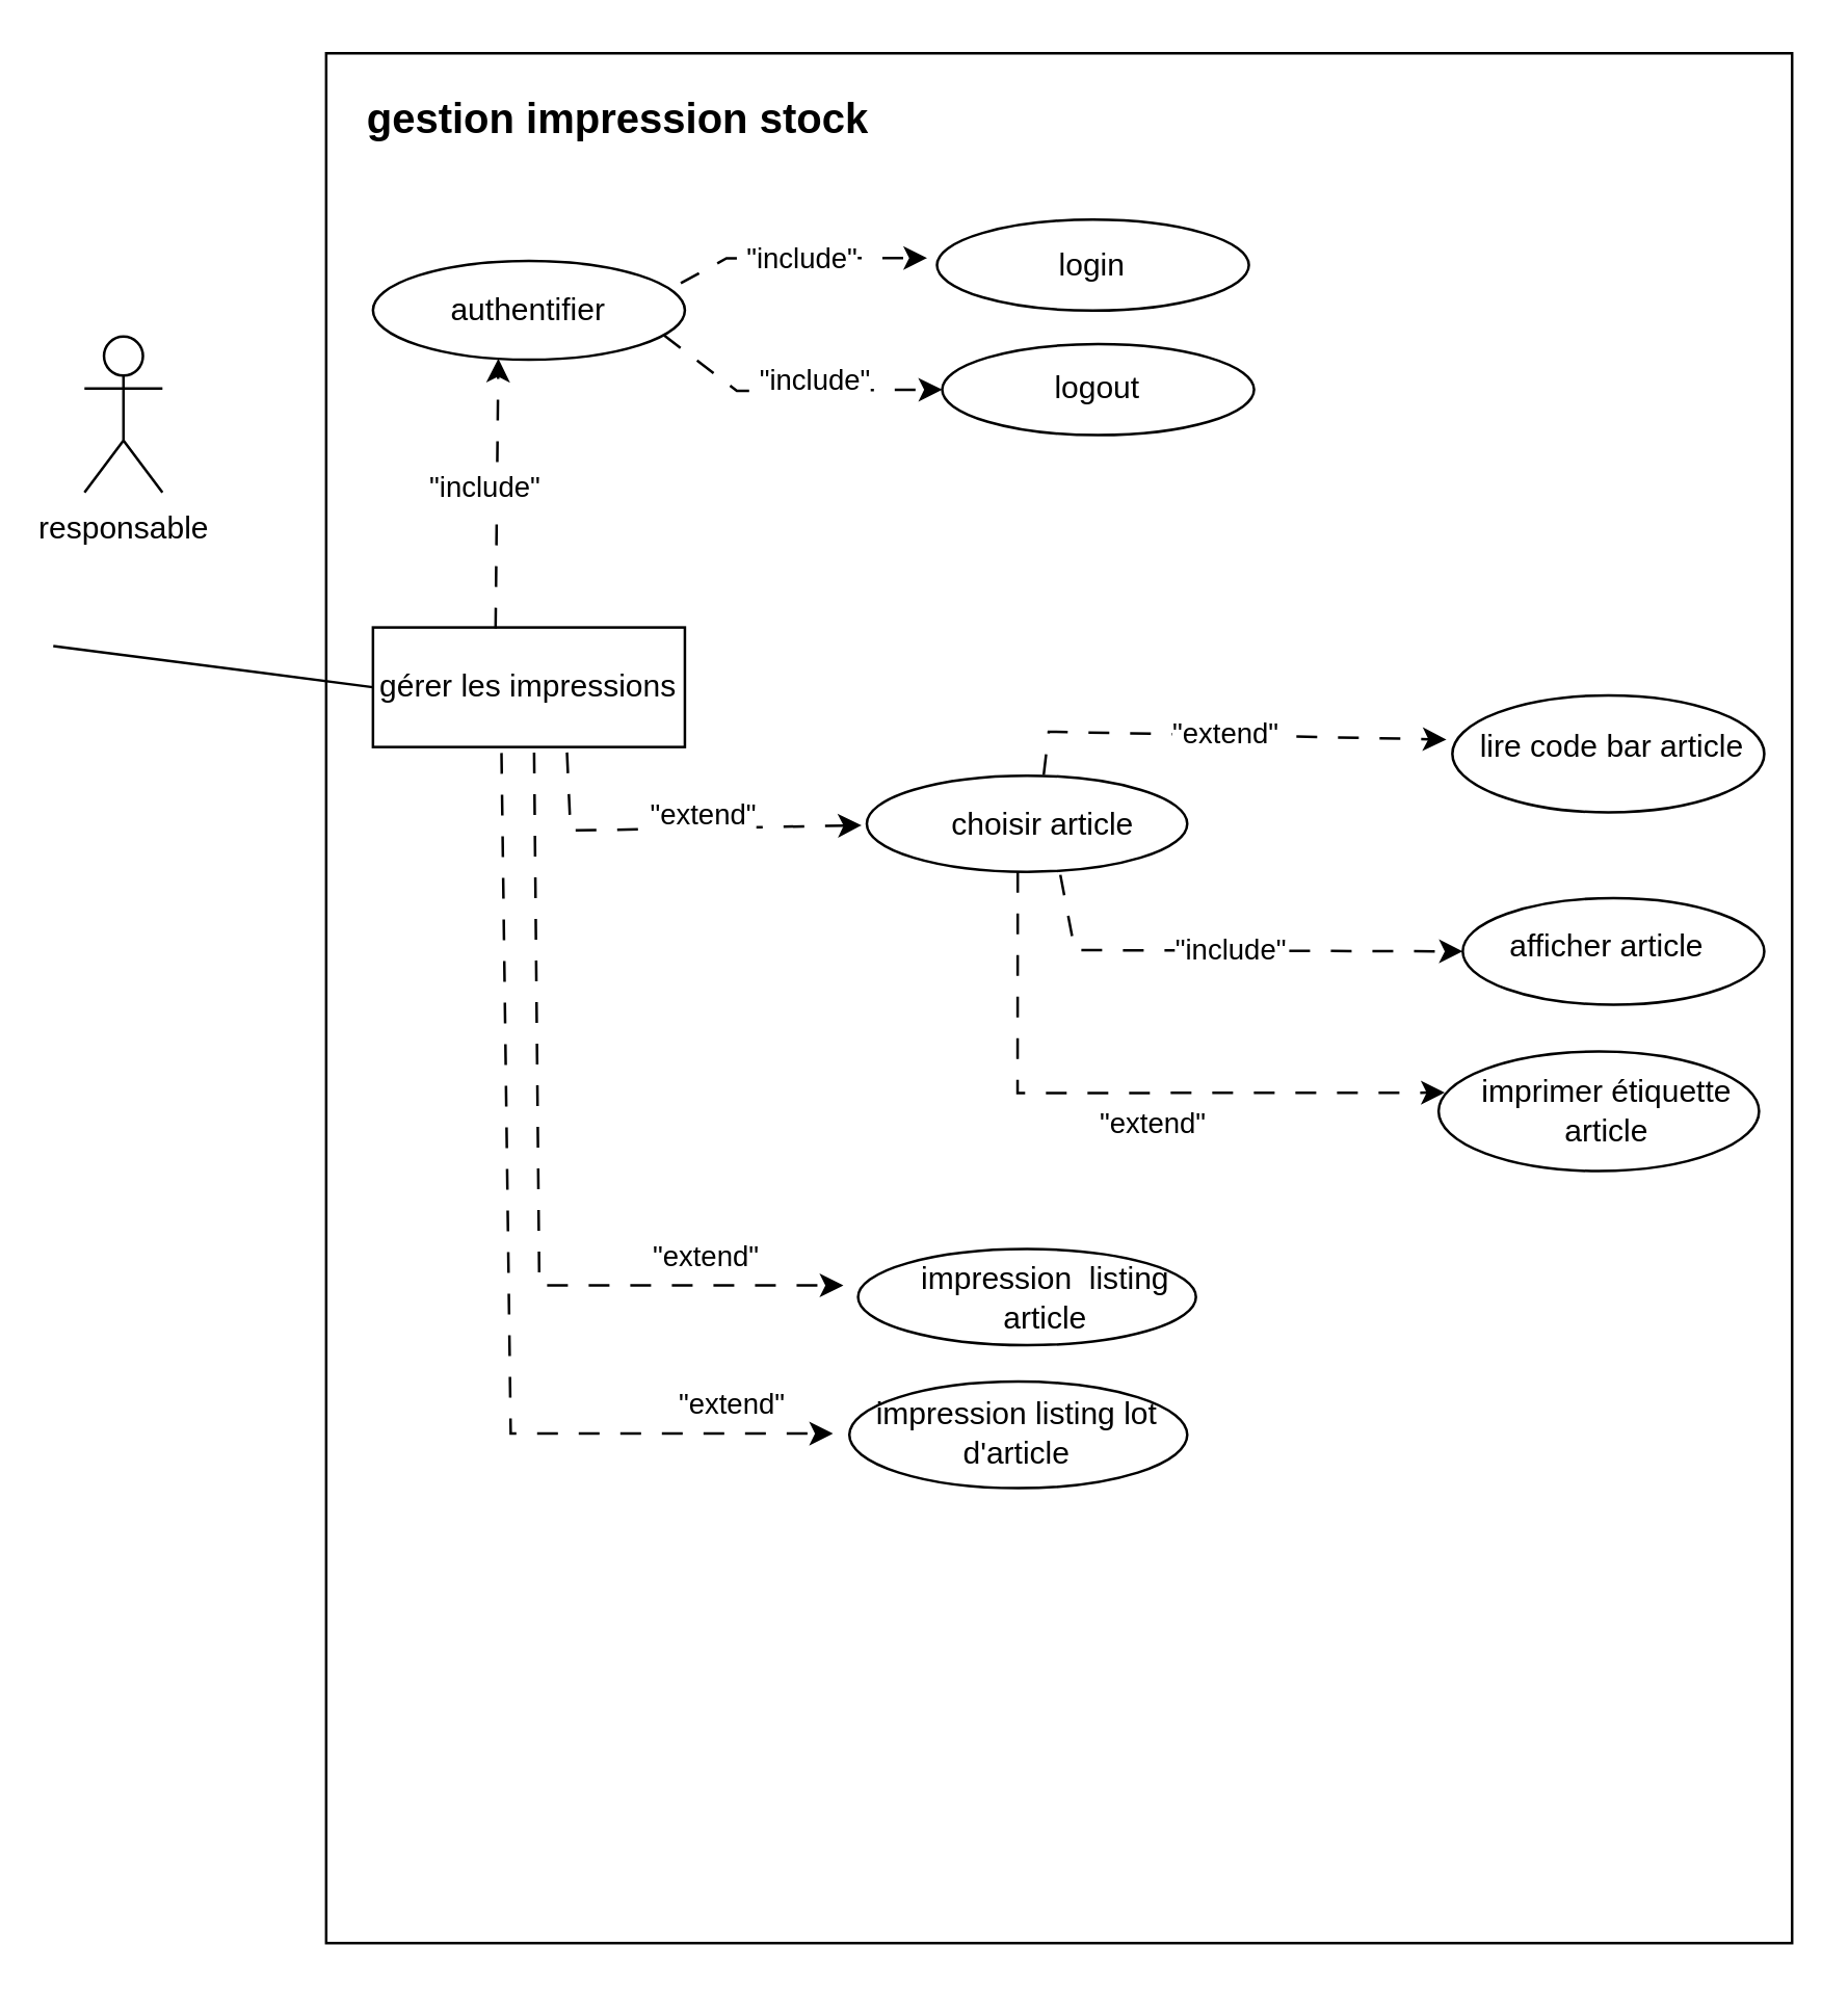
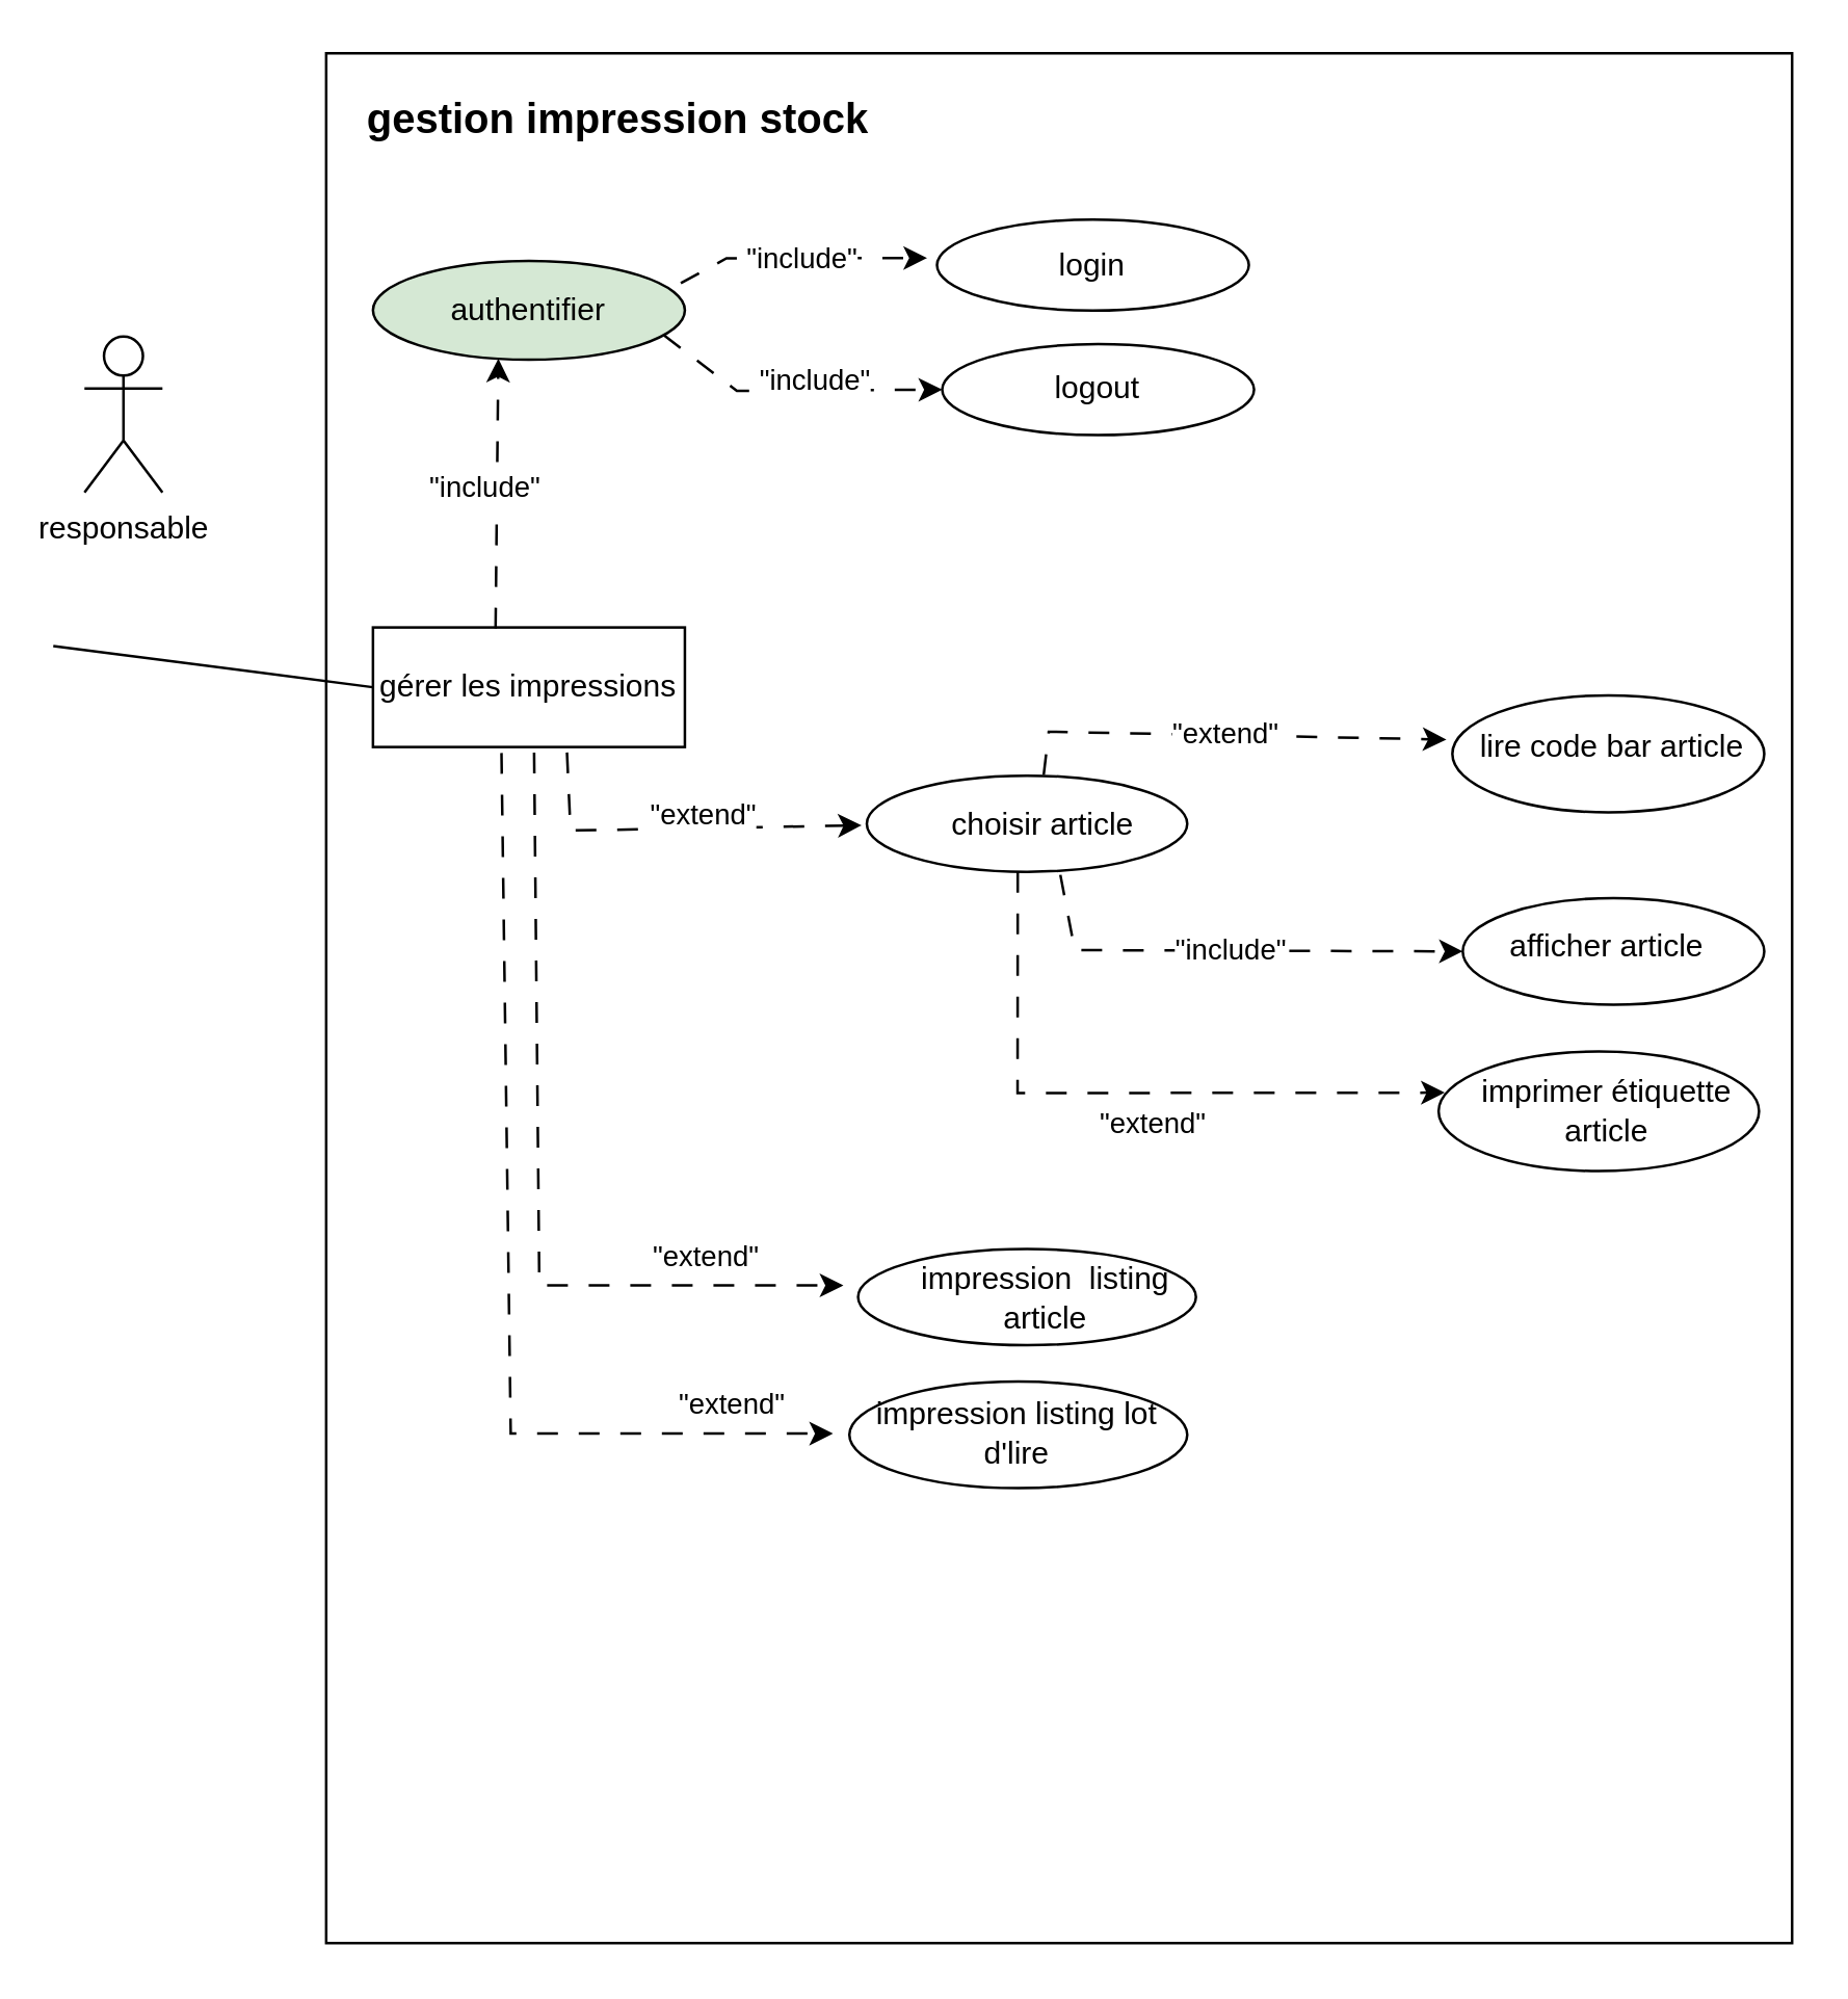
  <mxCell id="0" />
  <mxCell id="1" parent="0" />
  <mxCell id="2" value="" style="rounded=0;whiteSpace=wrap;html=1;movable=1;resizable=1;rotatable=1;deletable=1;editable=1;locked=0;connectable=1;" parent="1" vertex="1"><mxGeometry x="125" y="20" width="564" height="727" as="geometry" /></mxCell>
  <mxCell id="3" value="responsable" style="shape=umlActor;verticalLabelPosition=bottom;verticalAlign=top;html=1;" parent="1" vertex="1"><mxGeometry x="32" y="129" width="30" height="60" as="geometry" /></mxCell>
  <mxCell id="4" value="" style="endArrow=none;html=1;rounded=0;endFill=0;entryX=0;entryY=0.5;entryDx=0;entryDy=0;" parent="1" target="27" edge="1"><mxGeometry width="50" height="50" relative="1" as="geometry"><mxPoint x="20" y="248" as="sourcePoint" /><mxPoint x="213.2" y="115.25" as="targetPoint" /></mxGeometry></mxCell>
  <mxCell id="5" value="gestion impression stock" style="text;html=1;align=center;verticalAlign=middle;whiteSpace=wrap;rounded=0;fontSize=16;fontStyle=1" parent="1" vertex="1"><mxGeometry x="128" y="30" width="219" height="30" as="geometry" /></mxCell>
  <mxCell id="6" value="" style="group" parent="1" vertex="1" connectable="0"><mxGeometry x="143" y="84" width="535.29" height="488" as="geometry" /></mxCell>
  <mxCell id="7" value="" style="shape=ellipse;container=1;horizontal=1;horizontalStack=0;resizeParent=1;resizeParentMax=0;resizeLast=0;html=1;dashed=0;collapsible=0;" parent="6" vertex="1"><mxGeometry x="415.29" y="183" width="120" height="45" as="geometry" /></mxCell>
  <mxCell id="8" value="lire code bar article" style="html=1;strokeColor=none;fillColor=none;align=center;verticalAlign=middle;rotatable=0;whiteSpace=wrap;" parent="7" vertex="1"><mxGeometry x="2" y="14.001" width="120" height="11.25" as="geometry" /></mxCell>
  <mxCell id="9" value="" style="shape=ellipse;container=1;horizontal=1;horizontalStack=0;resizeParent=1;resizeParentMax=0;resizeLast=0;html=1;dashed=0;collapsible=0;" parent="6" vertex="1"><mxGeometry x="419.29" y="261" width="116" height="41" as="geometry" /></mxCell>
  <mxCell id="10" value="afficher article" style="html=1;strokeColor=none;fillColor=none;align=center;verticalAlign=middle;rotatable=0;whiteSpace=wrap;" parent="9" vertex="1"><mxGeometry x="-2" y="13.667" width="116" height="10.25" as="geometry" /></mxCell>
  <mxCell id="11" value="" style="shape=ellipse;container=1;horizontal=1;horizontalStack=0;resizeParent=1;resizeParentMax=0;resizeLast=0;html=1;dashed=0;collapsible=0;" parent="6" vertex="1"><mxGeometry x="186.64" y="396" width="130" height="37" as="geometry" /></mxCell>
  <mxCell id="12" value="impression&amp;nbsp; listing article" style="html=1;strokeColor=none;fillColor=none;align=center;verticalAlign=middle;rotatable=0;whiteSpace=wrap;" parent="11" vertex="1"><mxGeometry x="7" y="14.44" width="130" height="8.12" as="geometry" /></mxCell>
  <mxCell id="13" value="&quot;extend&quot;" style="endArrow=classic;html=1;rounded=0;endFill=1;dashed=1;dashPattern=8 8;exitX=0.552;exitY=-0.008;exitDx=0;exitDy=0;exitPerimeter=0;" parent="6" source="30" edge="1"><mxGeometry width="50" height="50" relative="1" as="geometry"><mxPoint x="-127" y="203" as="sourcePoint" /><mxPoint x="413" y="200" as="targetPoint" /><Array as="points"><mxPoint x="260" y="197" /></Array></mxGeometry></mxCell>
  <mxCell id="14" value="&quot;include&quot;" style="endArrow=classic;html=1;rounded=0;entryX=0;entryY=0.5;entryDx=0;entryDy=0;endFill=1;dashed=1;dashPattern=8 8;exitX=0.604;exitY=1.032;exitDx=0;exitDy=0;exitPerimeter=0;" parent="6" source="30" target="9" edge="1"><mxGeometry width="50" height="50" relative="1" as="geometry"><mxPoint x="-367" y="114" as="sourcePoint" /><mxPoint x="-43" y="434" as="targetPoint" /><Array as="points"><mxPoint x="270" y="281" /></Array></mxGeometry></mxCell>
  <mxCell id="15" value="" style="shape=ellipse;container=1;horizontal=1;horizontalStack=0;resizeParent=1;resizeParentMax=0;resizeLast=0;html=1;dashed=0;collapsible=0;" parent="6" vertex="1"><mxGeometry x="183.29" y="447" width="130" height="41" as="geometry" /></mxCell>
- <mxCell id="16" value="impression listing lot d'article" style="html=1;strokeColor=none;fillColor=none;align=center;verticalAlign=middle;rotatable=0;whiteSpace=wrap;" parent="15" vertex="1"><mxGeometry y="15.373" width="130" height="10.25" as="geometry" /></mxCell>
+ <mxCell id="16" value="impression listing lot d'lire" style="html=1;strokeColor=none;fillColor=none;align=center;verticalAlign=middle;rotatable=0;whiteSpace=wrap;" parent="15" vertex="1"><mxGeometry y="15.373" width="130" height="10.25" as="geometry" /></mxCell>
  <mxCell id="17" value="&quot;extend&quot;" style="endArrow=classic;html=1;rounded=0;endFill=1;dashed=1;dashPattern=8 8;" parent="6" edge="1"><mxGeometry x="0.671" y="11" width="50" height="50" relative="1" as="geometry"><mxPoint x="62" y="205" as="sourcePoint" /><mxPoint x="181" y="410" as="targetPoint" /><Array as="points"><mxPoint x="64" y="410" /></Array><mxPoint as="offset" /></mxGeometry></mxCell>
  <mxCell id="18" value="&quot;extend&quot;" style="endArrow=classic;html=1;rounded=0;endFill=1;exitX=0.412;exitY=1.05;exitDx=0;exitDy=0;exitPerimeter=0;dashed=1;dashPattern=8 8;" parent="6" source="27" edge="1"><mxGeometry x="0.799" y="11" width="50" height="50" relative="1" as="geometry"><mxPoint x="-78.71" y="116.875" as="sourcePoint" /><mxPoint x="177" y="467" as="targetPoint" /><Array as="points"><mxPoint x="53" y="467" /></Array><mxPoint as="offset" /></mxGeometry></mxCell>
  <mxCell id="19" value="" style="shape=ellipse;container=1;horizontal=1;horizontalStack=0;resizeParent=1;resizeParentMax=0;resizeLast=0;html=1;dashed=0;collapsible=0;" parent="6" vertex="1"><mxGeometry x="219" y="47.875" width="120" height="35" as="geometry" /></mxCell>
  <mxCell id="20" value="logout" style="html=1;strokeColor=none;fillColor=none;align=center;verticalAlign=middle;rotatable=0;whiteSpace=wrap;" parent="19" vertex="1"><mxGeometry y="13.125" width="120" height="8.75" as="geometry" /></mxCell>
  <mxCell id="21" value="" style="endArrow=classic;html=1;rounded=0;entryX=0;entryY=1;entryDx=0;entryDy=0;endFill=1;dashed=1;dashPattern=8 8;exitX=0.987;exitY=0.226;exitDx=0;exitDy=0;exitPerimeter=0;" parent="6" source="34" edge="1"><mxGeometry width="50" height="50" relative="1" as="geometry"><mxPoint x="-95" y="68.875" as="sourcePoint" /><mxPoint x="213.2" y="14.75" as="targetPoint" /><Array as="points"><mxPoint x="136" y="14.875" /></Array></mxGeometry></mxCell>
  <mxCell id="22" value="&quot;include&quot;" style="edgeLabel;html=1;align=center;verticalAlign=middle;resizable=0;points=[];" parent="21" vertex="1" connectable="0"><mxGeometry x="0.013" relative="1" as="geometry"><mxPoint as="offset" /></mxGeometry></mxCell>
  <mxCell id="23" value="" style="endArrow=classic;html=1;rounded=0;entryX=0;entryY=0.5;entryDx=0;entryDy=0;endFill=1;dashed=1;dashPattern=8 8;exitX=0.933;exitY=0.753;exitDx=0;exitDy=0;exitPerimeter=0;" parent="6" source="34" target="20" edge="1"><mxGeometry width="50" height="50" relative="1" as="geometry"><mxPoint x="98" y="84.875" as="sourcePoint" /><mxPoint x="235" y="126.875" as="targetPoint" /><Array as="points"><mxPoint x="140" y="65.875" /></Array></mxGeometry></mxCell>
  <mxCell id="24" value="&quot;include&quot;" style="edgeLabel;html=1;align=center;verticalAlign=middle;resizable=0;points=[];" parent="23" vertex="1" connectable="0"><mxGeometry x="-0.095" y="2" relative="1" as="geometry"><mxPoint x="13" y="-2" as="offset" /></mxGeometry></mxCell>
  <mxCell id="25" value="" style="shape=ellipse;container=1;horizontal=1;horizontalStack=0;resizeParent=1;resizeParentMax=0;resizeLast=0;html=1;dashed=0;collapsible=0;" parent="6" vertex="1"><mxGeometry x="410.0" y="320.005" width="123.29" height="46" as="geometry" /></mxCell>
  <mxCell id="26" value="imprimer étiquette article" style="html=1;strokeColor=none;fillColor=none;align=center;verticalAlign=middle;rotatable=0;whiteSpace=wrap;" parent="25" vertex="1"><mxGeometry x="11" y="17.25" width="108.29" height="11.5" as="geometry" /></mxCell>
  <mxCell id="27" value="gérer les impressions" style="whiteSpace=wrap;html=1;rounded=0;" parent="6" vertex="1"><mxGeometry y="156.875" width="120" height="46" as="geometry" /></mxCell>
  <mxCell id="28" value="" style="endArrow=classic;html=1;rounded=0;dashed=1;dashPattern=8 8;exitX=0.471;exitY=1.001;exitDx=0;exitDy=0;exitPerimeter=0;entryX=0.019;entryY=0.344;entryDx=0;entryDy=0;entryPerimeter=0;" parent="6" source="30" target="25" edge="1"><mxGeometry width="50" height="50" relative="1" as="geometry"><mxPoint x="84.72" y="207.533" as="sourcePoint" /><mxPoint x="219.0" y="344.877" as="targetPoint" /><Array as="points"><mxPoint x="248" y="336" /></Array></mxGeometry></mxCell>
  <mxCell id="29" value="&quot;extend&quot;" style="edgeLabel;html=1;align=center;verticalAlign=middle;resizable=0;points=[];" parent="28" vertex="1" connectable="0"><mxGeometry x="-0.411" y="2" relative="1" as="geometry"><mxPoint x="49" y="24" as="offset" /></mxGeometry></mxCell>
  <mxCell id="30" value="" style="shape=ellipse;container=1;horizontal=1;horizontalStack=0;resizeParent=1;resizeParentMax=0;resizeLast=0;html=1;dashed=0;collapsible=0;" parent="6" vertex="1"><mxGeometry x="190" y="213.875" width="123.29" height="37" as="geometry" /></mxCell>
  <mxCell id="31" value="choisir article" style="html=1;strokeColor=none;fillColor=none;align=center;verticalAlign=middle;rotatable=0;whiteSpace=wrap;" parent="30" vertex="1"><mxGeometry x="8" y="11" width="120" height="16.13" as="geometry" /></mxCell>
  <mxCell id="32" value="" style="endArrow=classic;html=1;rounded=0;dashed=1;dashPattern=8 8;exitX=0.622;exitY=1.046;exitDx=0;exitDy=0;exitPerimeter=0;endSize=6;strokeWidth=1;jumpSize=6;" parent="6" source="27" edge="1"><mxGeometry width="50" height="50" relative="1" as="geometry"><mxPoint x="114" y="223.875" as="sourcePoint" /><mxPoint x="188" y="233" as="targetPoint" /><Array as="points"><mxPoint x="76" y="235" /></Array></mxGeometry></mxCell>
  <mxCell id="33" value="&quot;extend&quot;" style="edgeLabel;html=1;align=center;verticalAlign=middle;resizable=0;points=[];" parent="32" vertex="1" connectable="0"><mxGeometry x="-0.411" y="2" relative="1" as="geometry"><mxPoint x="39" y="-4" as="offset" /></mxGeometry></mxCell>
- <mxCell id="34" value="authentifier" style="ellipse;whiteSpace=wrap;html=1;" parent="6" vertex="1"><mxGeometry y="15.875" width="120" height="38" as="geometry" /></mxCell>
+ <mxCell id="34" value="authentifier" style="ellipse;whiteSpace=wrap;html=1;fillColor=#d5e8d4;" parent="6" vertex="1"><mxGeometry y="15.875" width="120" height="38" as="geometry" /></mxCell>
  <mxCell id="35" value="" style="endArrow=classic;html=1;rounded=0;exitX=0.393;exitY=0.009;exitDx=0;exitDy=0;exitPerimeter=0;entryX=0.402;entryY=0.989;entryDx=0;entryDy=0;entryPerimeter=0;dashed=1;dashPattern=8 8;" parent="6" source="27" target="34" edge="1"><mxGeometry width="50" height="50" relative="1" as="geometry"><mxPoint x="78" y="162.875" as="sourcePoint" /><mxPoint x="185" y="78.875" as="targetPoint" /></mxGeometry></mxCell>
  <mxCell id="36" value="&quot;include&quot;" style="edgeLabel;html=1;align=center;verticalAlign=middle;resizable=0;points=[];" parent="35" vertex="1" connectable="0"><mxGeometry x="0.051" y="5" relative="1" as="geometry"><mxPoint as="offset" /></mxGeometry></mxCell>
  <mxCell id="37" value="" style="shape=ellipse;container=1;horizontal=1;horizontalStack=0;resizeParent=1;resizeParentMax=0;resizeLast=0;html=1;dashed=0;collapsible=0;" parent="6" vertex="1"><mxGeometry x="217" width="120" height="35" as="geometry" /></mxCell>
  <mxCell id="38" value="login" style="html=1;strokeColor=none;fillColor=none;align=center;verticalAlign=middle;rotatable=0;whiteSpace=wrap;" parent="37" vertex="1"><mxGeometry y="13.125" width="120" height="8.75" as="geometry" /></mxCell>
